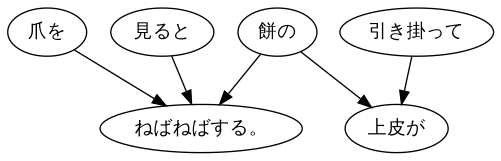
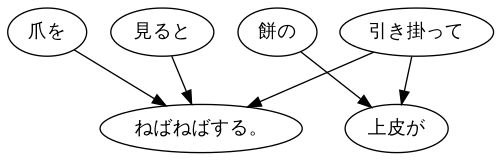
  digraph {
    n1 [label="爪を"]
    n2 [label="ねばねばする。"]
    n3 [label="見ると"]
    n4 [label="餅の"]
    n5 [label="上皮が"]
    n6 [label="引き掛って"]
    n1 -> n2
    n3 -> n2
    n4 -> n5
-   n4 -> n2
+   n6 -> n2
    n6 -> n5
  }
